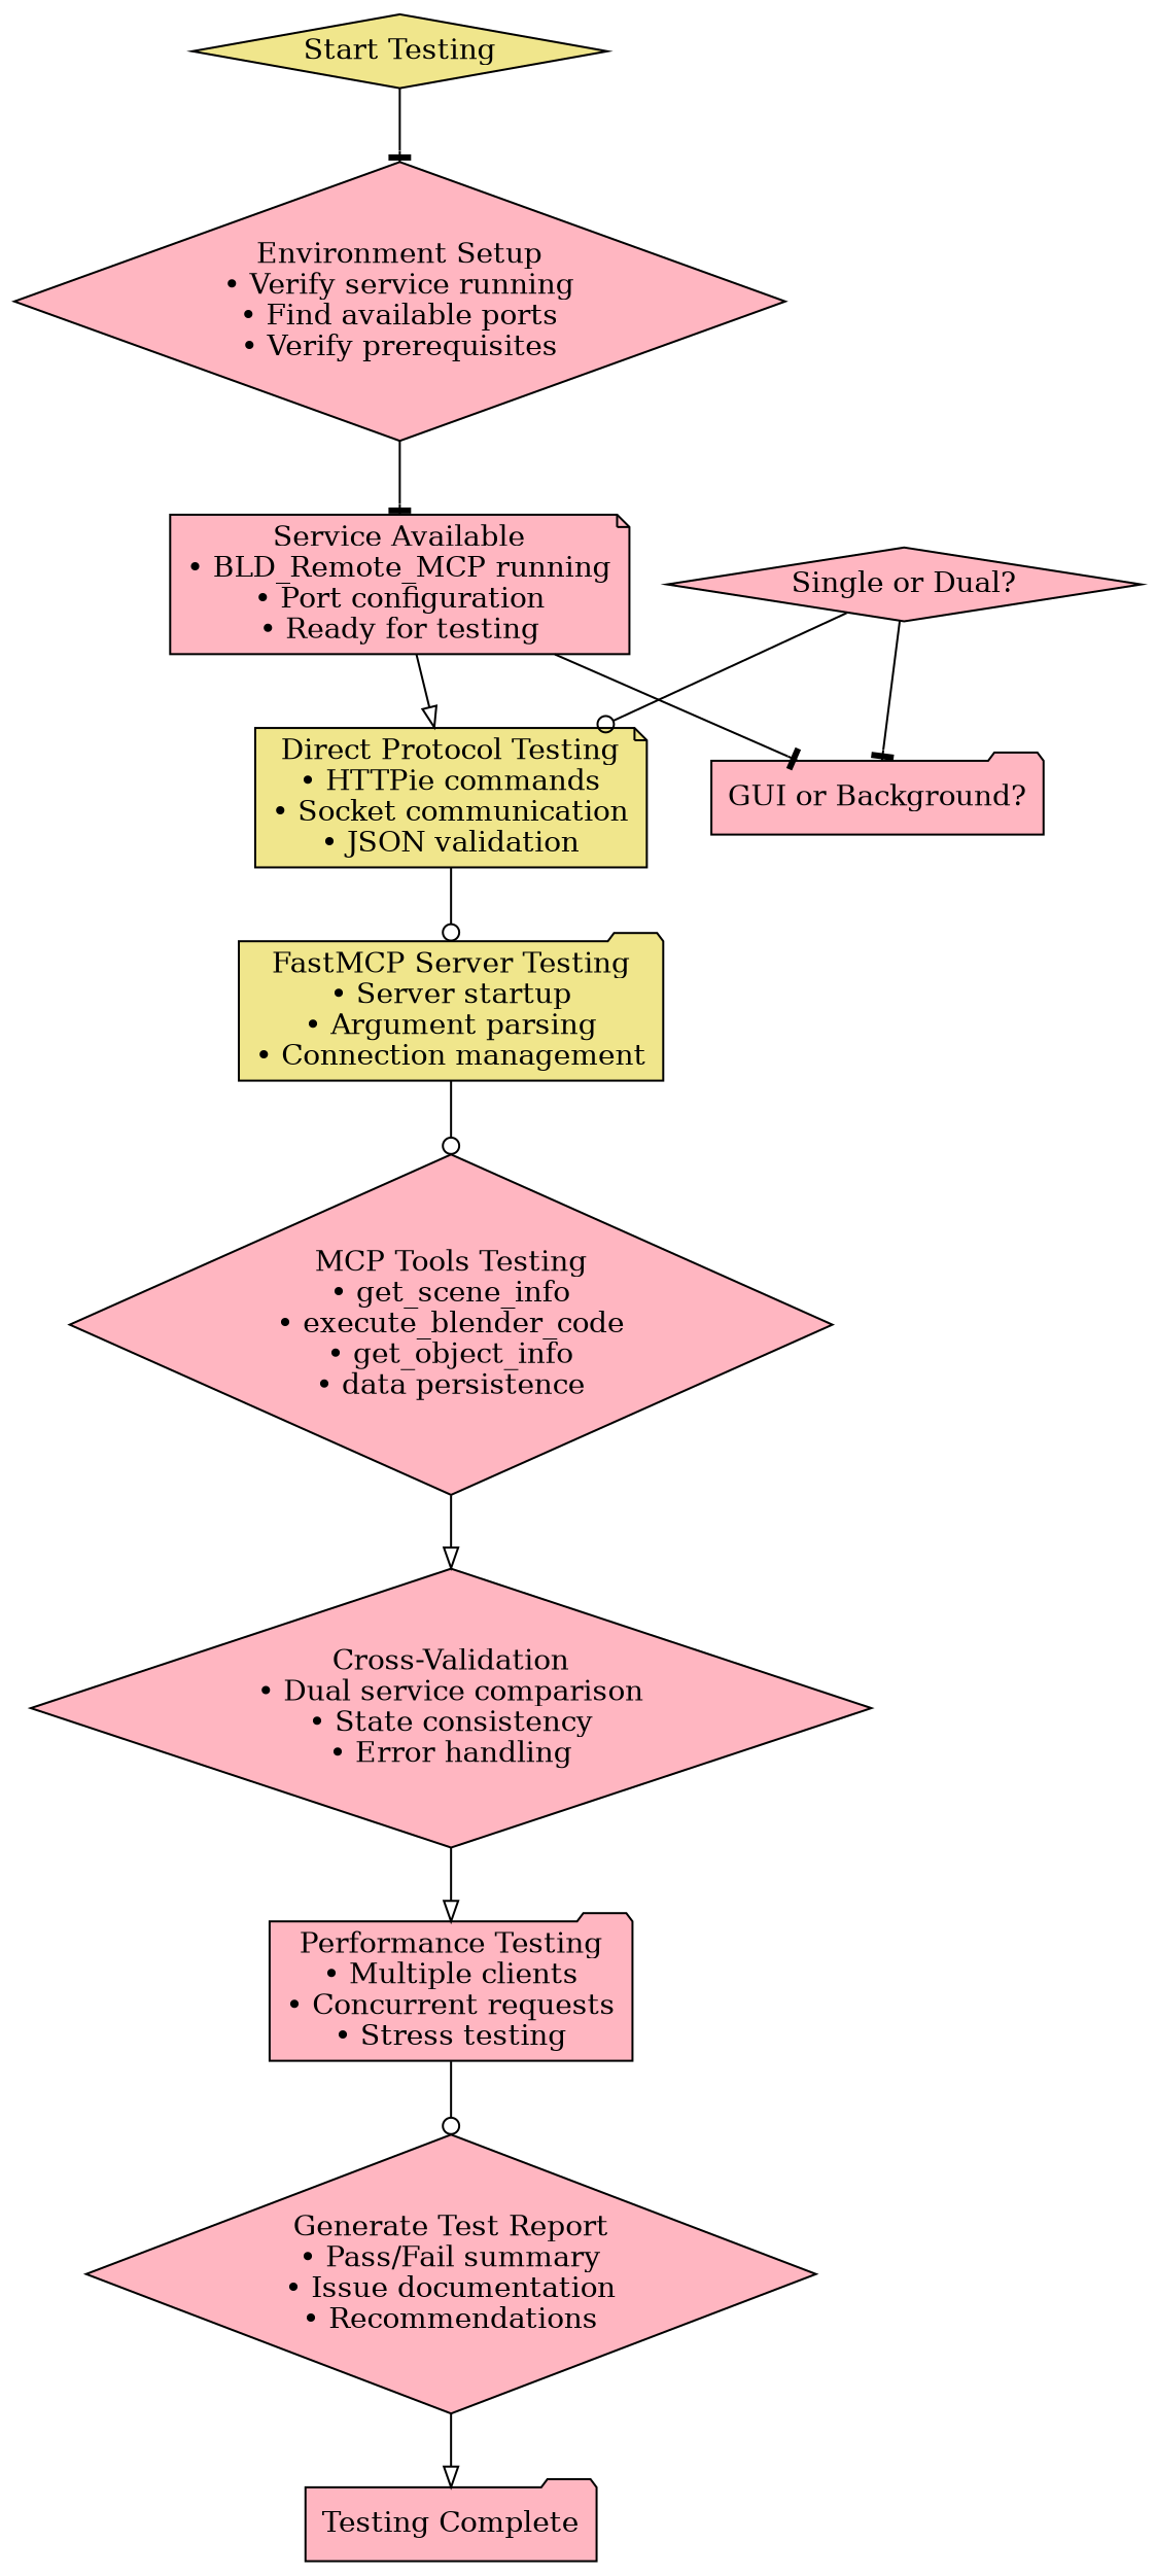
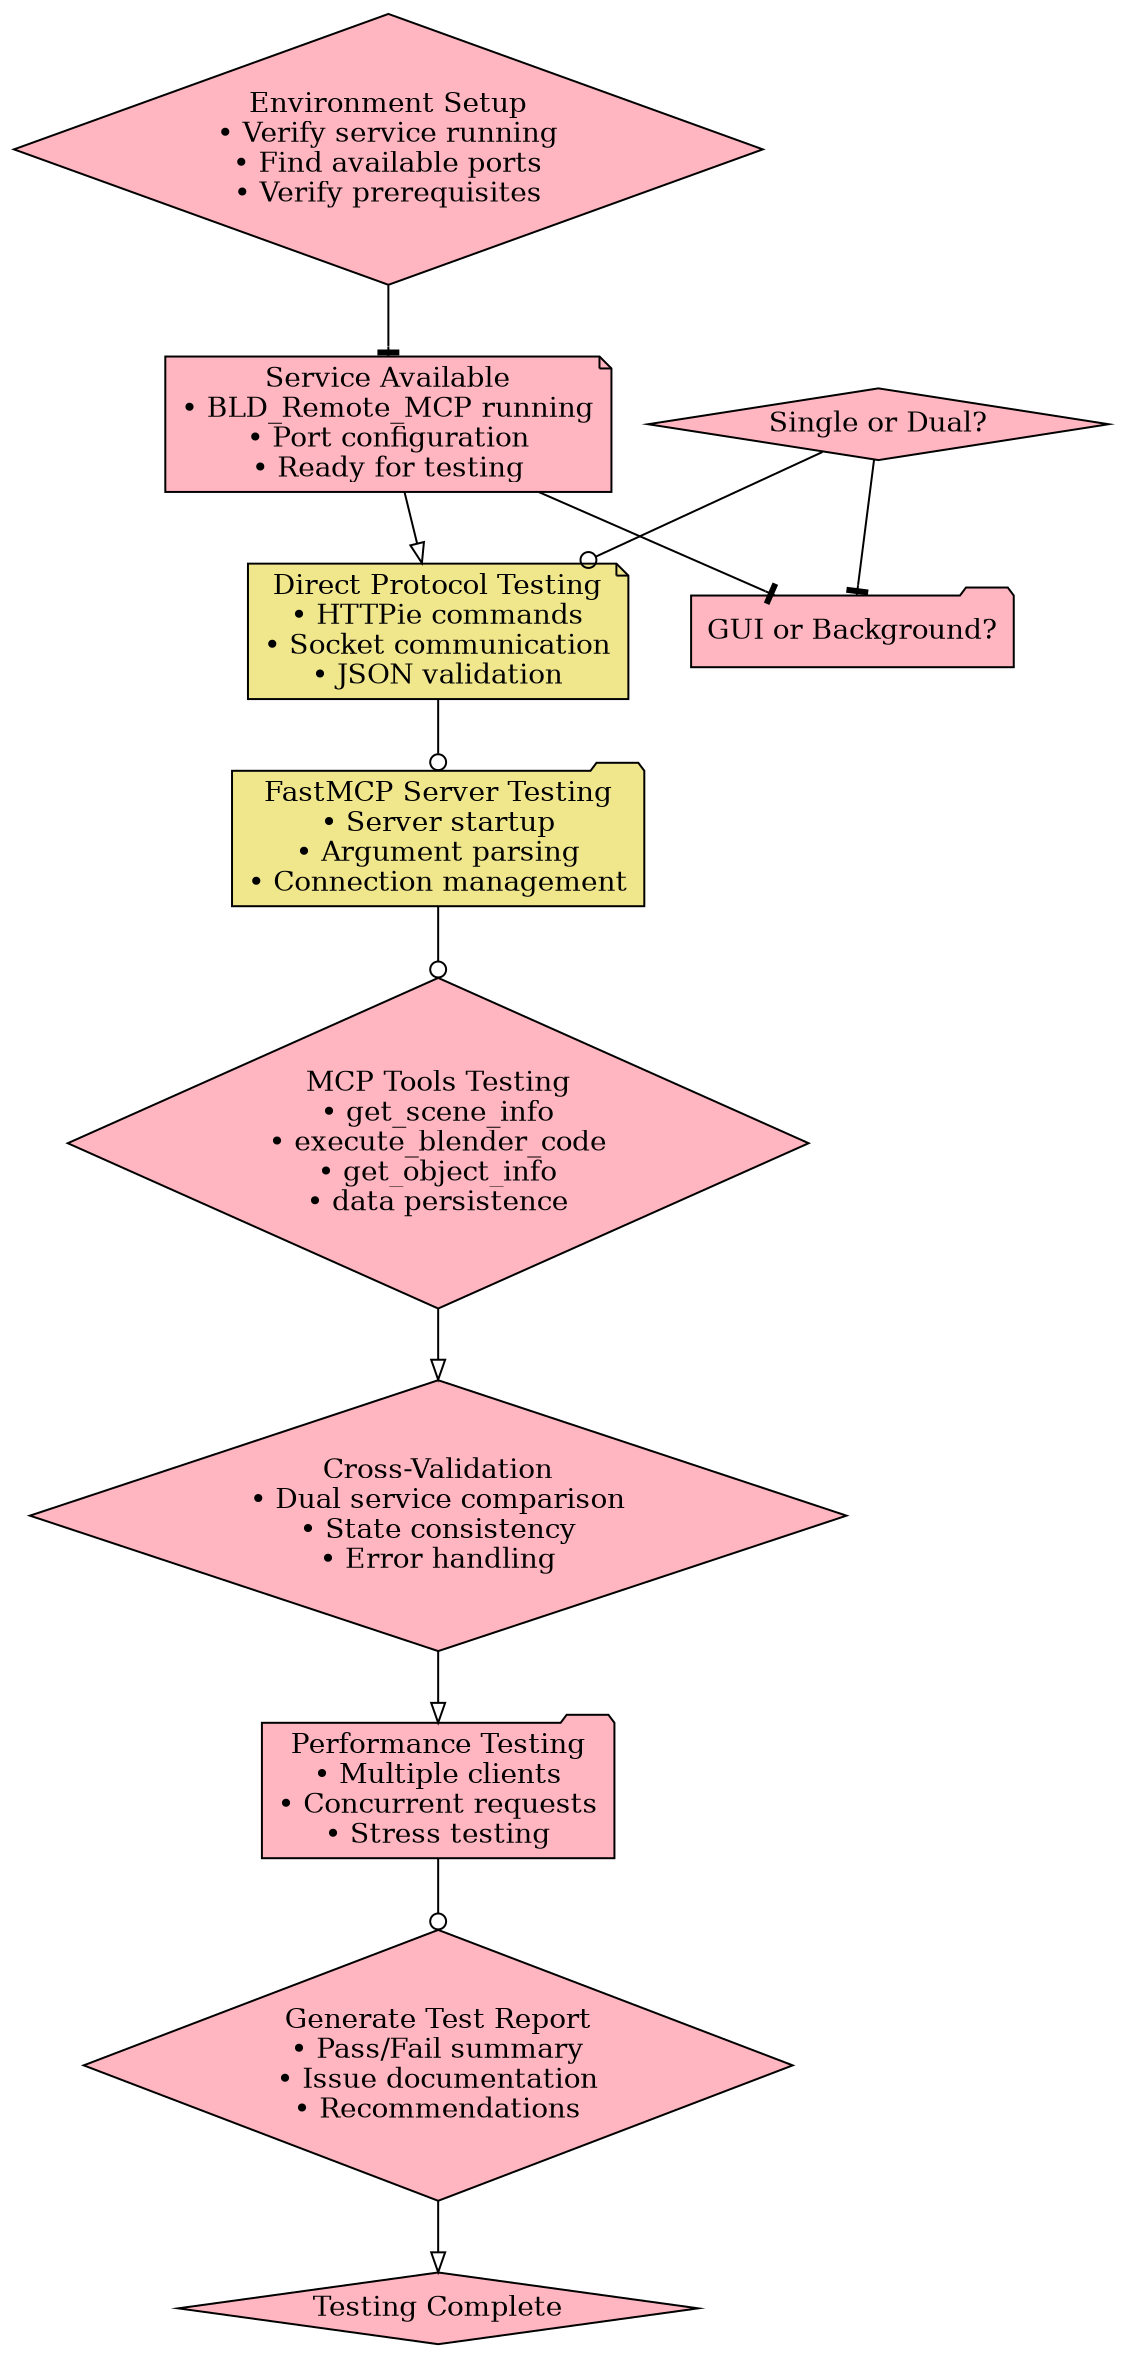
  digraph {
    rankdir=TB
    node [fillcolor=lightpink shape=diamond style=filled]
    edge [arrowhead=tee]
-   n1 [fillcolor=khaki label="Start Testing"]
    n2 [label="Environment Setup\n• Verify service running\n• Find available ports\n• Verify prerequisites"]
    n3 [label="Service Available\n• BLD_Remote_MCP running\n• Port configuration\n• Ready for testing" shape=note]
    n4 [fillcolor=khaki label="Direct Protocol Testing\n• HTTPie commands\n• Socket communication\n• JSON validation" shape=note]
    n5 [label="GUI or Background?" shape=folder]
    n6 [fillcolor=khaki label="FastMCP Server Testing\n• Server startup\n• Argument parsing\n• Connection management" shape=folder]
    n7 [label="MCP Tools Testing\n• get_scene_info\n• execute_blender_code\n• get_object_info\n• data persistence"]
    n8 [label="Cross-Validation\n• Dual service comparison\n• State consistency\n• Error handling"]
    n9 [label="Performance Testing\n• Multiple clients\n• Concurrent requests\n• Stress testing" shape=folder]
    n10 [label="Generate Test Report\n• Pass/Fail summary\n• Issue documentation\n• Recommendations"]
-   n11 [label="Testing Complete" shape=folder]
+   n11 [label="Testing Complete"]
    n12 [label="Single or Dual?"]
-   n1 -> n2
    n2 -> n3
    n3 -> n4 [arrowhead=onormal]
    n3 -> n5
    n4 -> n6 [arrowhead=odot]
    n6 -> n7 [arrowhead=odot]
    n7 -> n8 [arrowhead=onormal]
    n8 -> n9 [arrowhead=onormal]
    n9 -> n10 [arrowhead=odot]
    n10 -> n11 [arrowhead=onormal]
    n12 -> n4 [arrowhead=odot]
    n12 -> n5
  }
